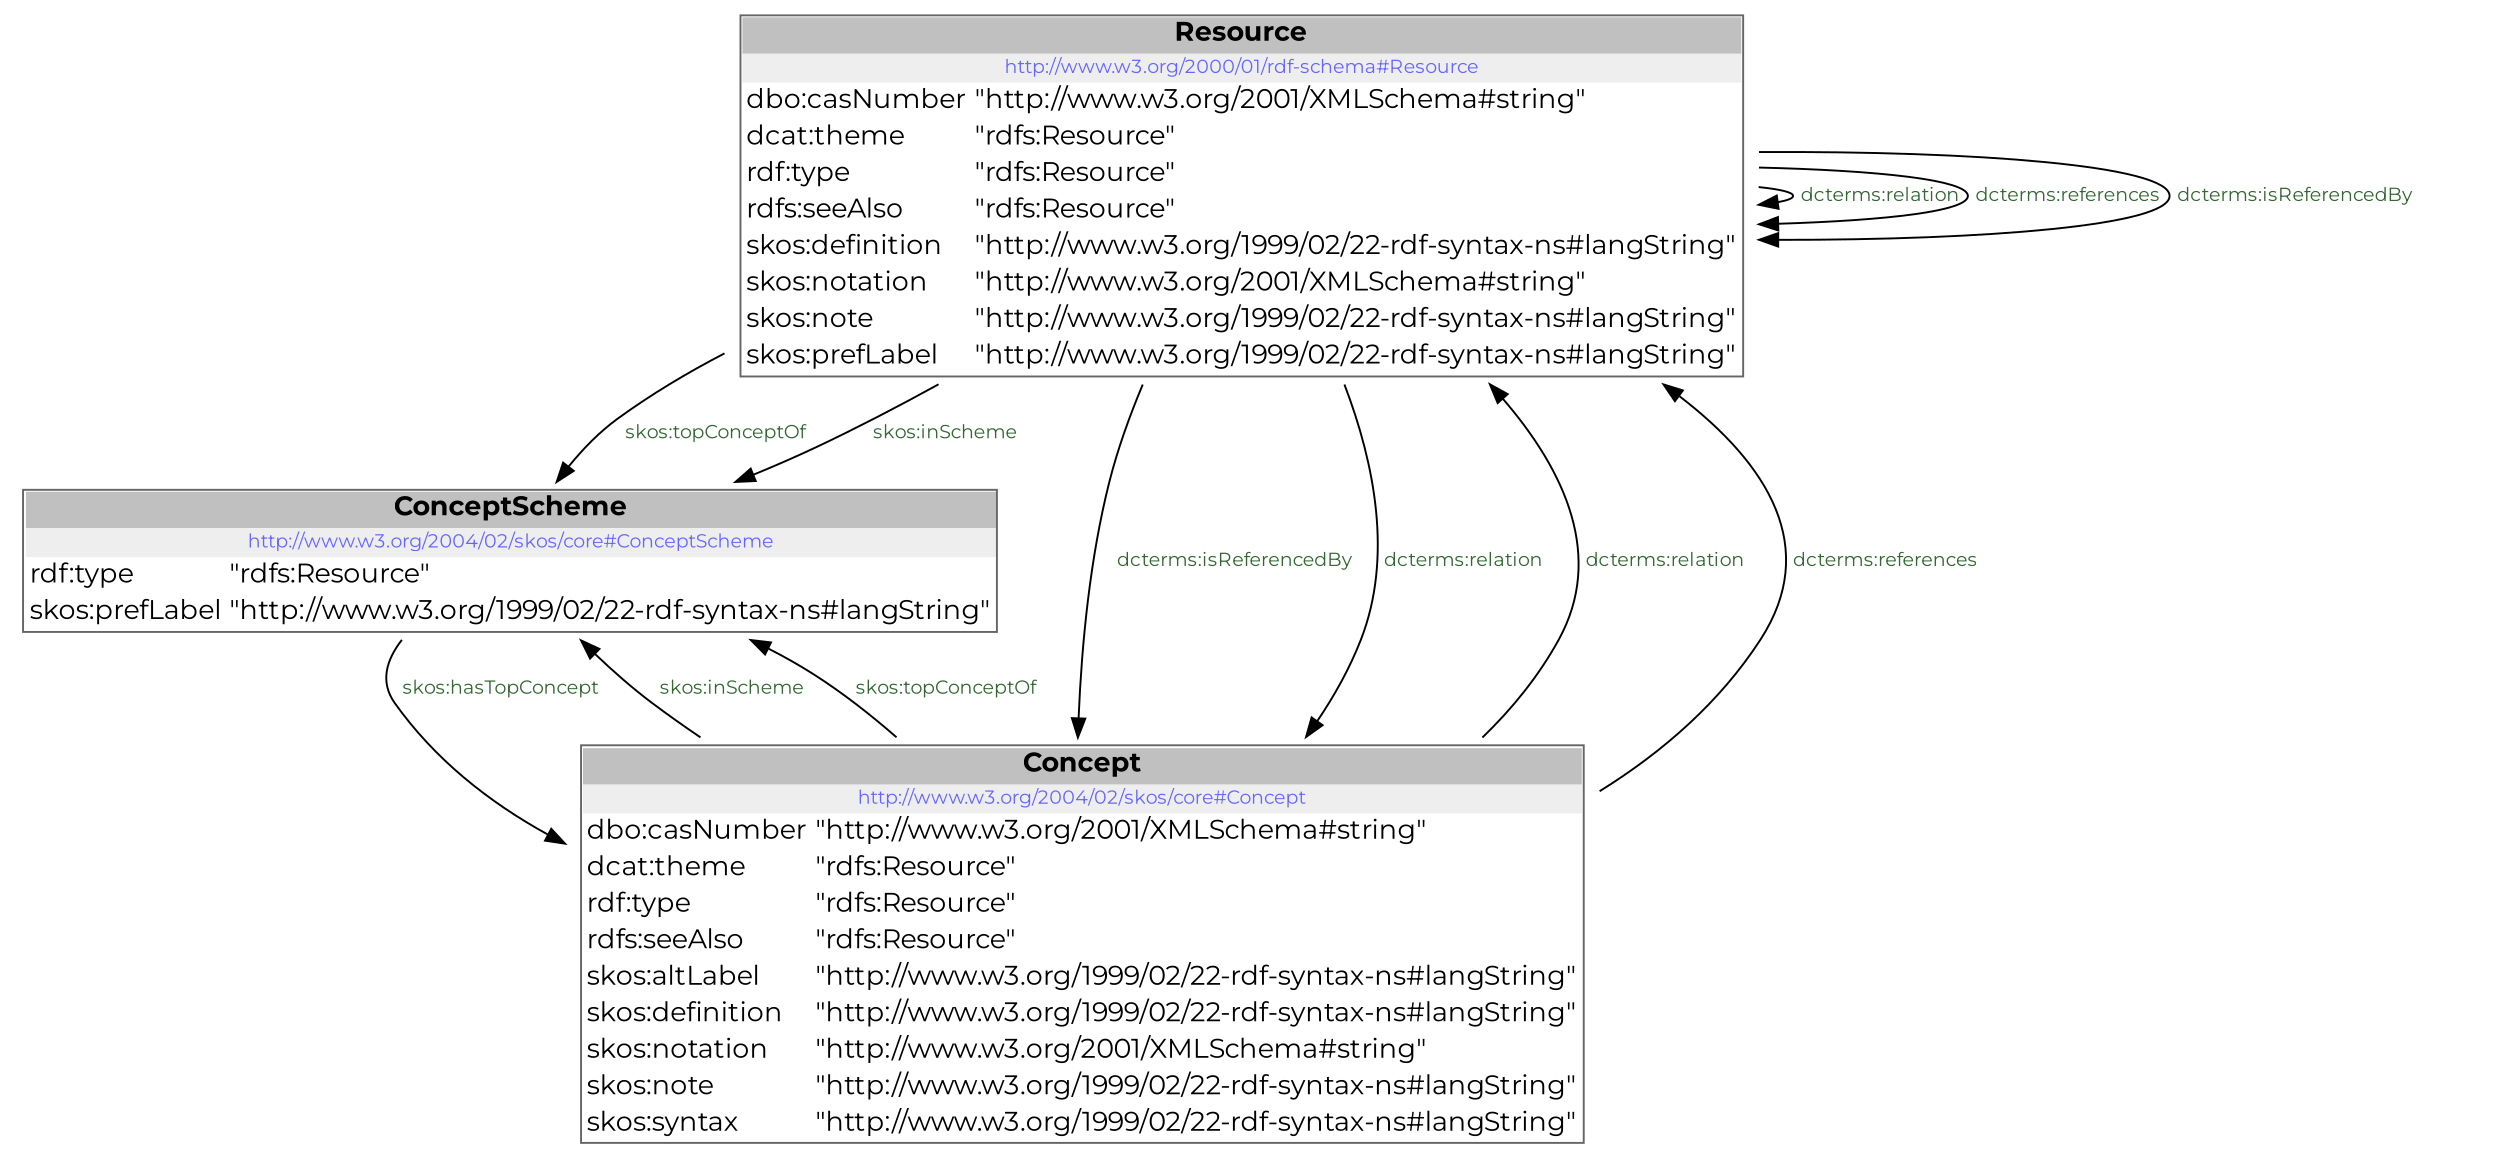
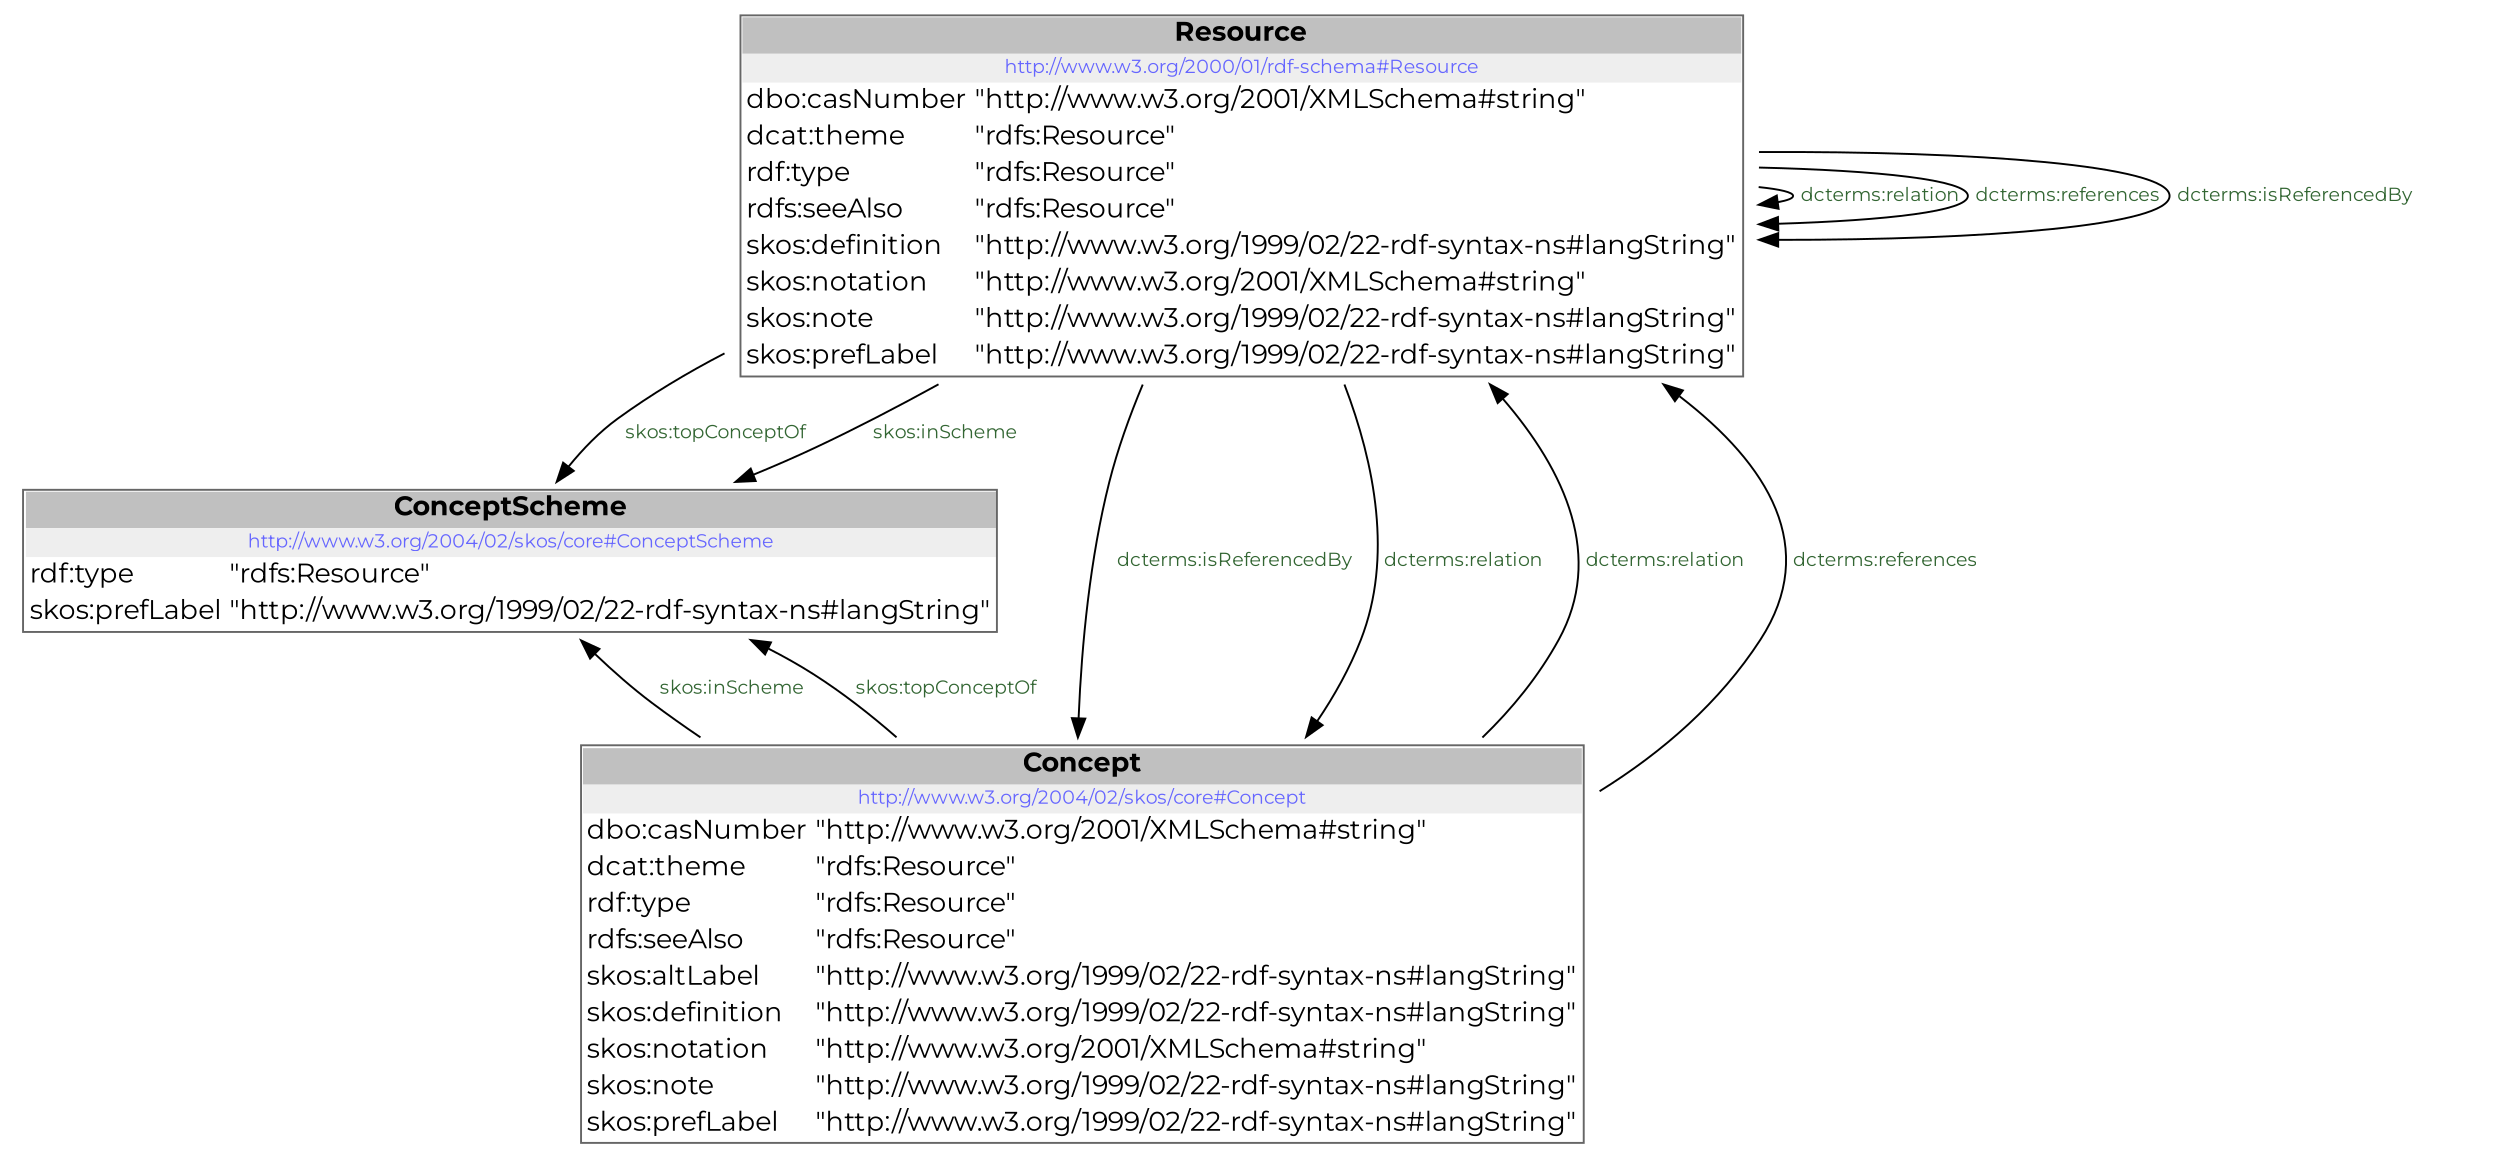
  digraph {
    fontname=Montserrat
    node [color=black fontname=Montserrat shape=none]
    edge [color=BLACK fontname=Montserrat]
    n1 [label=< <table color='#666666' cellborder='0' cellspacing='0' border='1'><tr><td colspan='2' bgcolor='grey'><B>Resource</B></td></tr><tr><td href='http://www.w3.org/2000/01/rdf-schema#Resource' bgcolor='#eeeeee' colspan='2'><font point-size='10' color='#6666ff'>http://www.w3.org/2000/01/rdf-schema#Resource</font></td></tr><tr><td align='left'>dbo:casNumber</td><td align='left'>&quot;http://www.w3.org/2001/XMLSchema#string&quot;</td></tr><tr><td align='left'>dcat:theme</td><td align='left'>&quot;rdfs:Resource&quot;</td></tr><tr><td align='left'>rdf:type</td><td align='left'>&quot;rdfs:Resource&quot;</td></tr><tr><td align='left'>rdfs:seeAlso</td><td align='left'>&quot;rdfs:Resource&quot;</td></tr><tr><td align='left'>skos:definition</td><td align='left'>&quot;http://www.w3.org/1999/02/22-rdf-syntax-ns#langString&quot;</td></tr><tr><td align='left'>skos:notation</td><td align='left'>&quot;http://www.w3.org/2001/XMLSchema#string&quot;</td></tr><tr><td align='left'>skos:note</td><td align='left'>&quot;http://www.w3.org/1999/02/22-rdf-syntax-ns#langString&quot;</td></tr><tr><td align='left'>skos:prefLabel</td><td align='left'>&quot;http://www.w3.org/1999/02/22-rdf-syntax-ns#langString&quot;</td></tr></table> >]
    n2 [label=< <table color='#666666' cellborder='0' cellspacing='0' border='1'><tr><td colspan='2' bgcolor='grey'><B>ConceptScheme</B></td></tr><tr><td href='http://www.w3.org/2004/02/skos/core#ConceptScheme' bgcolor='#eeeeee' colspan='2'><font point-size='10' color='#6666ff'>http://www.w3.org/2004/02/skos/core#ConceptScheme</font></td></tr><tr><td align='left'>rdf:type</td><td align='left'>&quot;rdfs:Resource&quot;</td></tr><tr><td align='left'>skos:prefLabel</td><td align='left'>&quot;http://www.w3.org/1999/02/22-rdf-syntax-ns#langString&quot;</td></tr></table> >]
-   n3 [label=< <table color='#666666' cellborder='0' cellspacing='0' border='1'><tr><td colspan='2' bgcolor='grey'><B>Concept</B></td></tr><tr><td href='http://www.w3.org/2004/02/skos/core#Concept' bgcolor='#eeeeee' colspan='2'><font point-size='10' color='#6666ff'>http://www.w3.org/2004/02/skos/core#Concept</font></td></tr><tr><td align='left'>dbo:casNumber</td><td align='left'>&quot;http://www.w3.org/2001/XMLSchema#string&quot;</td></tr><tr><td align='left'>dcat:theme</td><td align='left'>&quot;rdfs:Resource&quot;</td></tr><tr><td align='left'>rdf:type</td><td align='left'>&quot;rdfs:Resource&quot;</td></tr><tr><td align='left'>rdfs:seeAlso</td><td align='left'>&quot;rdfs:Resource&quot;</td></tr><tr><td align='left'>skos:altLabel</td><td align='left'>&quot;http://www.w3.org/1999/02/22-rdf-syntax-ns#langString&quot;</td></tr><tr><td align='left'>skos:definition</td><td align='left'>&quot;http://www.w3.org/1999/02/22-rdf-syntax-ns#langString&quot;</td></tr><tr><td align='left'>skos:notation</td><td align='left'>&quot;http://www.w3.org/2001/XMLSchema#string&quot;</td></tr><tr><td align='left'>skos:note</td><td align='left'>&quot;http://www.w3.org/1999/02/22-rdf-syntax-ns#langString&quot;</td></tr><tr><td align='left'>skos:syntax</td><td align='left'>&quot;http://www.w3.org/1999/02/22-rdf-syntax-ns#langString&quot;</td></tr></table> >]
+   n3 [label=< <table color='#666666' cellborder='0' cellspacing='0' border='1'><tr><td colspan='2' bgcolor='grey'><B>Concept</B></td></tr><tr><td href='http://www.w3.org/2004/02/skos/core#Concept' bgcolor='#eeeeee' colspan='2'><font point-size='10' color='#6666ff'>http://www.w3.org/2004/02/skos/core#Concept</font></td></tr><tr><td align='left'>dbo:casNumber</td><td align='left'>&quot;http://www.w3.org/2001/XMLSchema#string&quot;</td></tr><tr><td align='left'>dcat:theme</td><td align='left'>&quot;rdfs:Resource&quot;</td></tr><tr><td align='left'>rdf:type</td><td align='left'>&quot;rdfs:Resource&quot;</td></tr><tr><td align='left'>rdfs:seeAlso</td><td align='left'>&quot;rdfs:Resource&quot;</td></tr><tr><td align='left'>skos:altLabel</td><td align='left'>&quot;http://www.w3.org/1999/02/22-rdf-syntax-ns#langString&quot;</td></tr><tr><td align='left'>skos:definition</td><td align='left'>&quot;http://www.w3.org/1999/02/22-rdf-syntax-ns#langString&quot;</td></tr><tr><td align='left'>skos:notation</td><td align='left'>&quot;http://www.w3.org/2001/XMLSchema#string&quot;</td></tr><tr><td align='left'>skos:note</td><td align='left'>&quot;http://www.w3.org/1999/02/22-rdf-syntax-ns#langString&quot;</td></tr><tr><td align='left'>skos:prefLabel</td><td align='left'>&quot;http://www.w3.org/1999/02/22-rdf-syntax-ns#langString&quot;</td></tr></table> >]
    n1 -> n1 [label=< <font point-size='10' color='#336633'>dcterms:relation</font> >]
    n1 -> n1 [label=< <font point-size='10' color='#336633'>dcterms:references</font> >]
    n1 -> n1 [label=< <font point-size='10' color='#336633'>dcterms:isReferencedBy</font> >]
    n1 -> n2 [label=< <font point-size='10' color='#336633'>skos:topConceptOf</font> >]
    n1 -> n2 [label=< <font point-size='10' color='#336633'>skos:inScheme</font> >]
    n1 -> n3 [label=< <font point-size='10' color='#336633'>dcterms:isReferencedBy</font> >]
    n1 -> n3 [label=< <font point-size='10' color='#336633'>dcterms:relation</font> >]
-   n2 -> n3 [label=< <font point-size='10' color='#336633'>skos:hasTopConcept</font> >]
    n3 -> n1 [label=< <font point-size='10' color='#336633'>dcterms:relation</font> >]
    n3 -> n1 [label=< <font point-size='10' color='#336633'>dcterms:references</font> >]
    n3 -> n2 [label=< <font point-size='10' color='#336633'>skos:inScheme</font> >]
    n3 -> n2 [label=< <font point-size='10' color='#336633'>skos:topConceptOf</font> >]
  }
